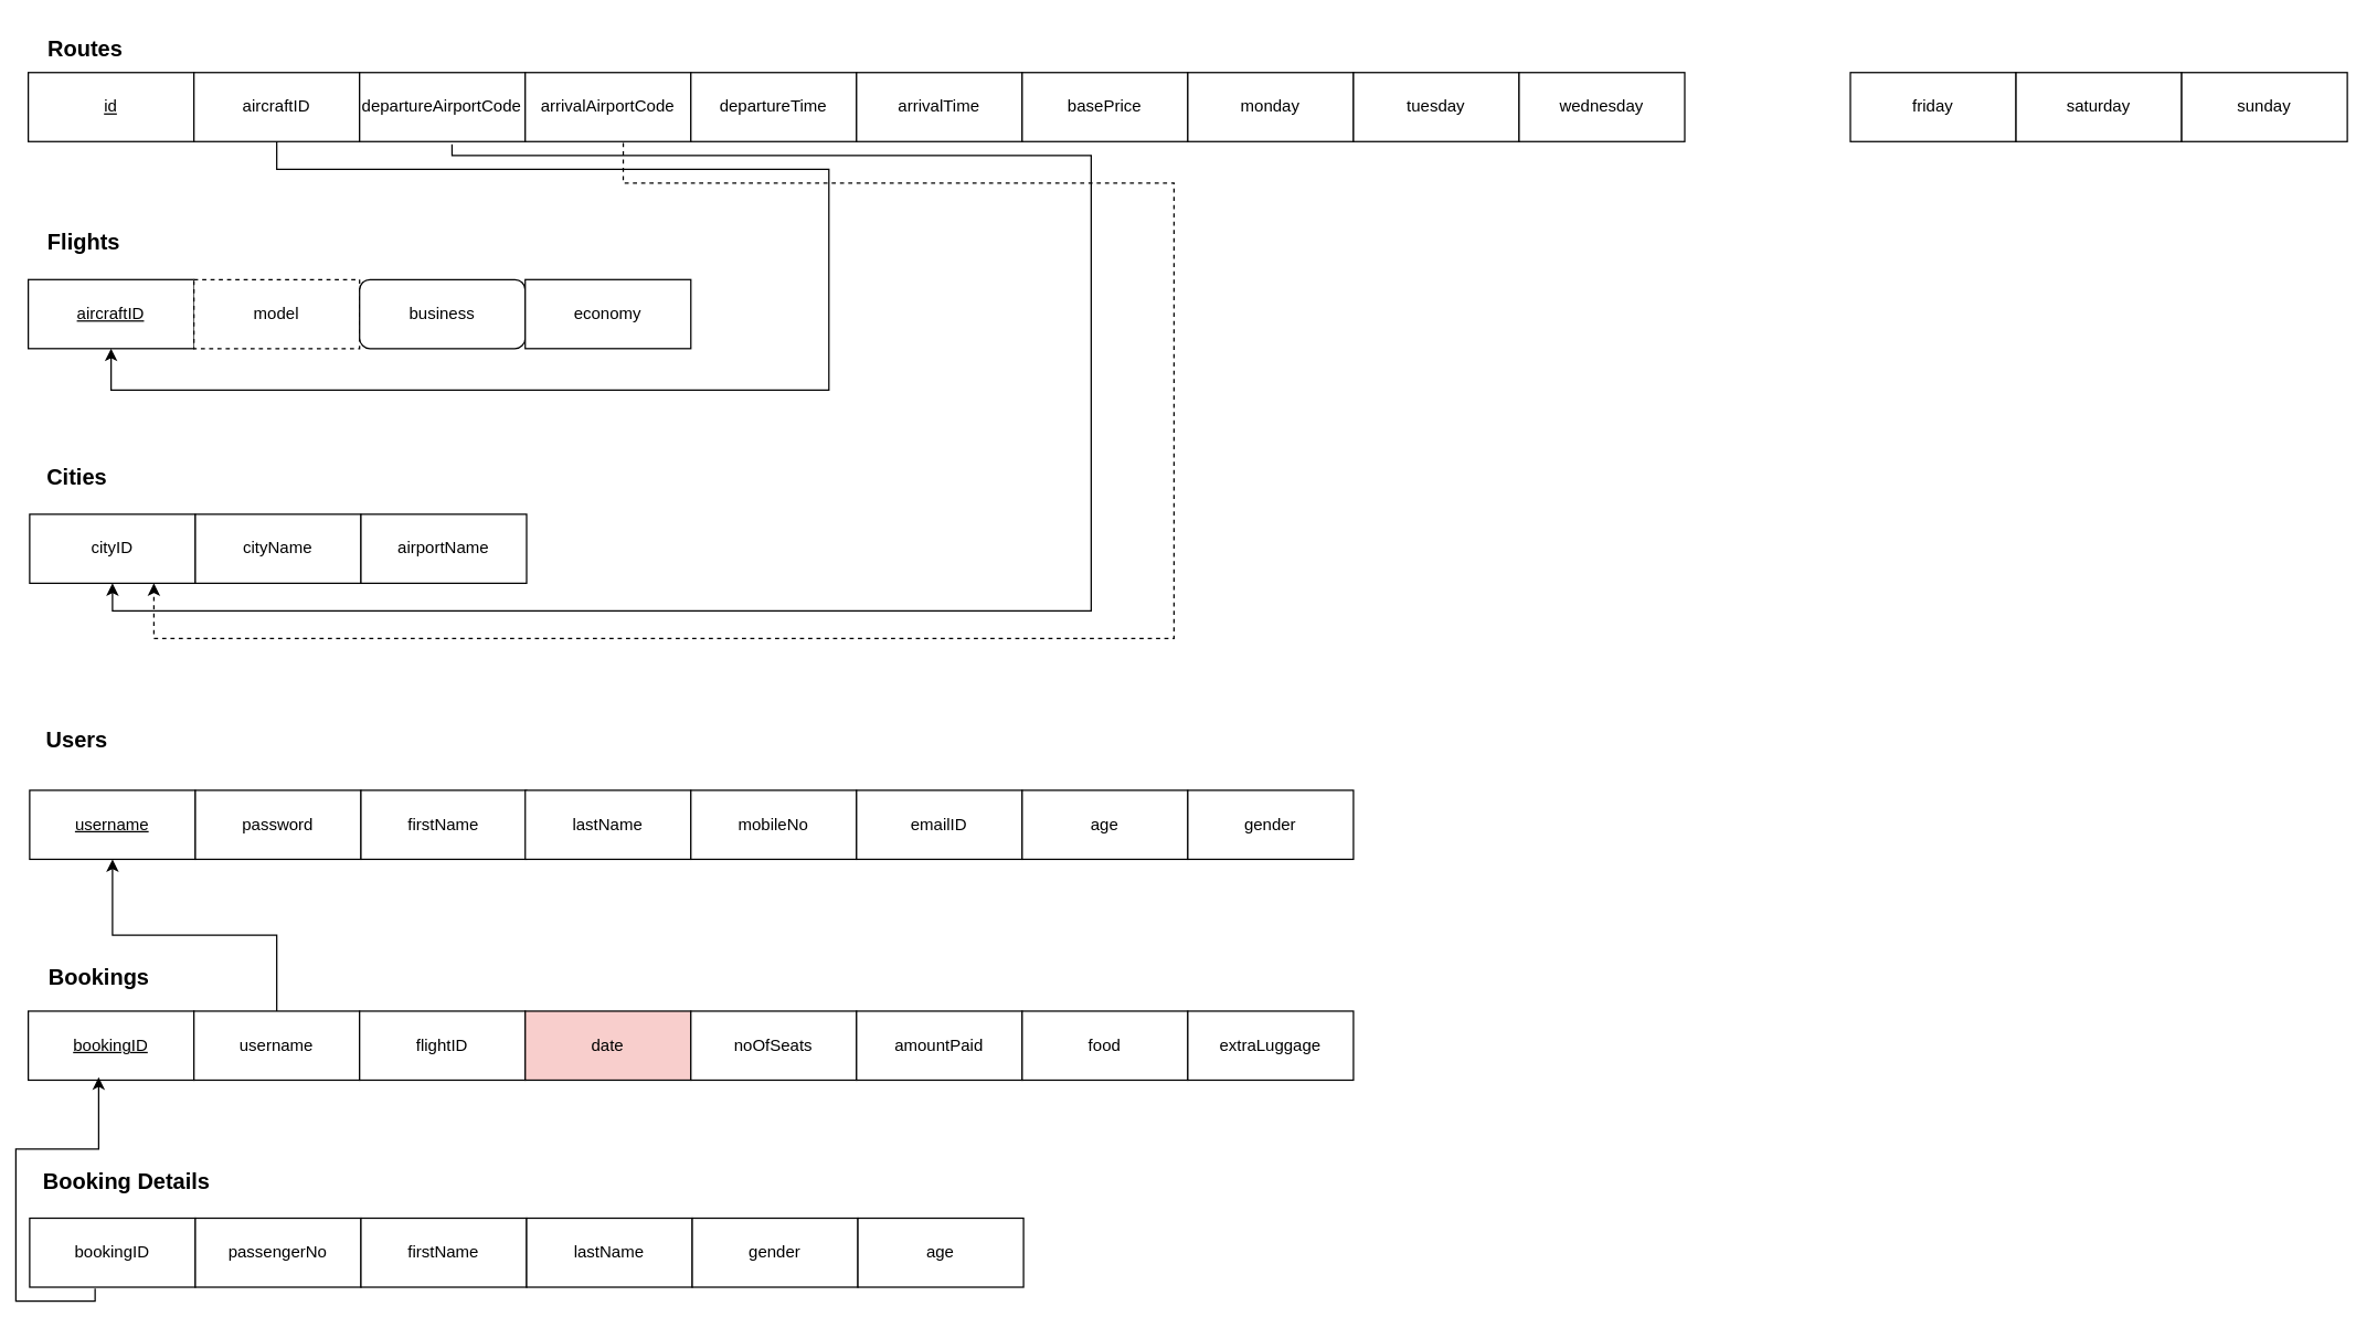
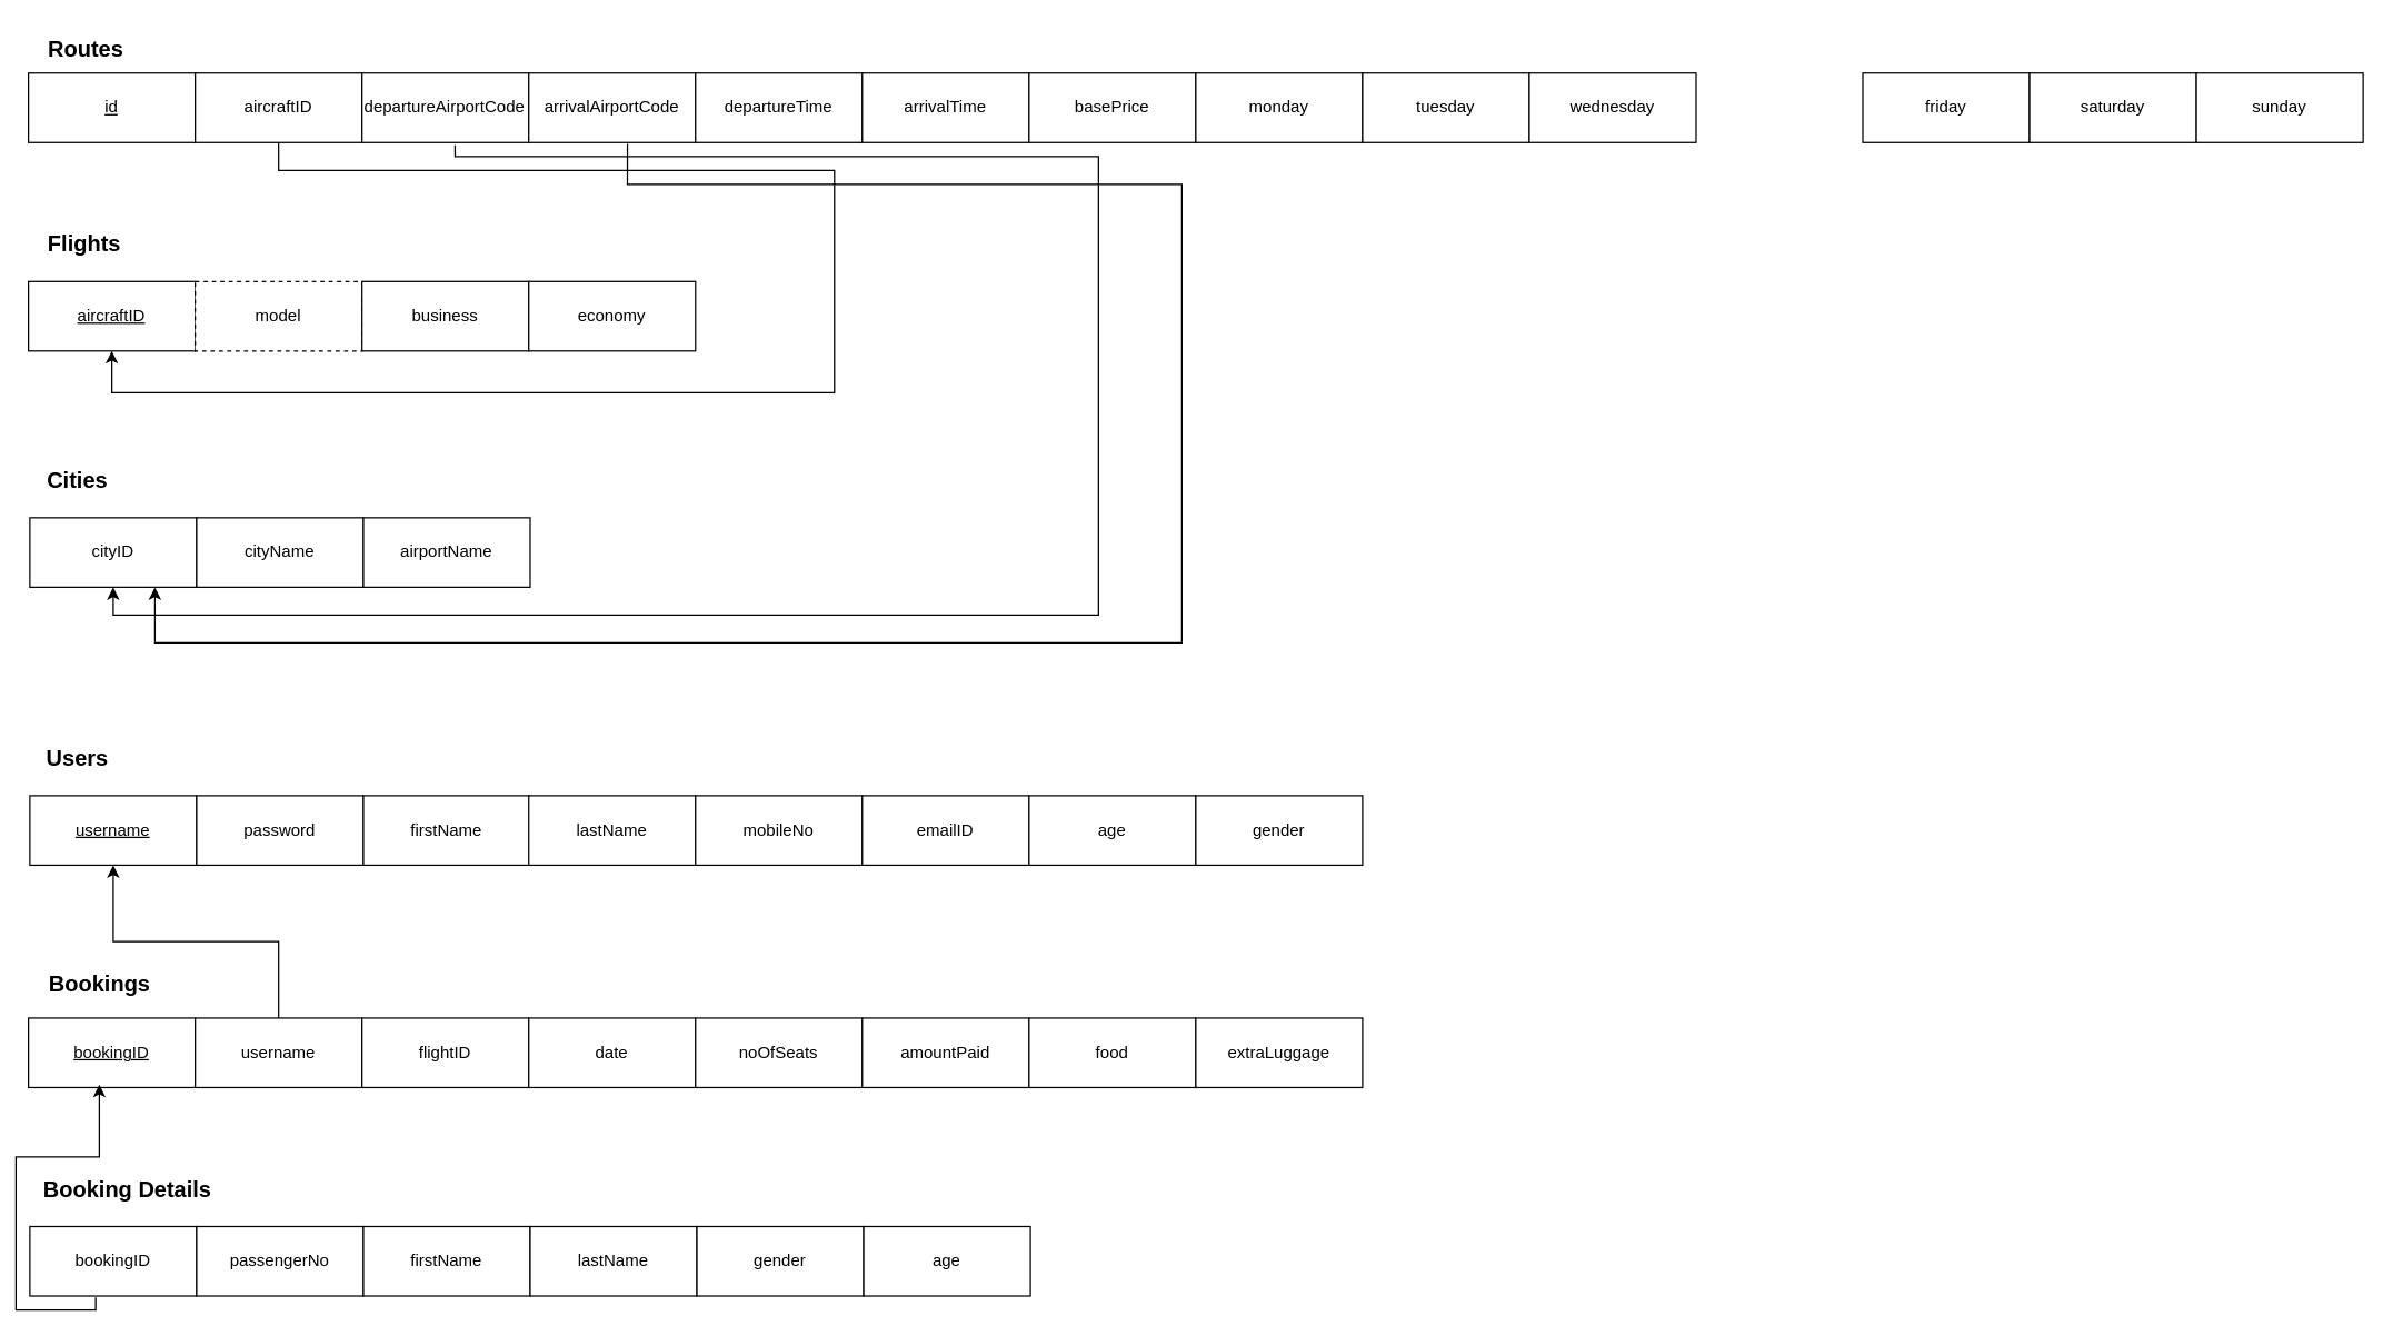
  <mxCell id="0" />
  <mxCell id="1" parent="0" />
  <mxCell id="2" value="&lt;u&gt;id&lt;/u&gt;" style="rounded=0;whiteSpace=wrap;html=1;" vertex="1" parent="1"><mxGeometry x="20" y="52" width="120" height="50" as="geometry" /></mxCell>
  <mxCell id="3" value="aircraftID" style="rounded=0;whiteSpace=wrap;html=1;" vertex="1" parent="1"><mxGeometry x="140" y="52" width="120" height="50" as="geometry" /></mxCell>
  <mxCell id="4" value="&lt;div align=&quot;left&quot;&gt;departureAirportCode&lt;span style=&quot;white-space: pre;&quot;&gt;&#09;&lt;/span&gt;&lt;/div&gt;" style="rounded=0;whiteSpace=wrap;html=1;align=left;" vertex="1" parent="1"><mxGeometry x="260" y="52" width="120" height="50" as="geometry" /></mxCell>
  <mxCell id="5" value="arrivalAirportCode" style="rounded=0;whiteSpace=wrap;html=1;" vertex="1" parent="1"><mxGeometry x="380" y="52" width="120" height="50" as="geometry" /></mxCell>
  <mxCell id="6" value="departureTime" style="rounded=0;whiteSpace=wrap;html=1;" vertex="1" parent="1"><mxGeometry x="500" y="52" width="120" height="50" as="geometry" /></mxCell>
  <mxCell id="7" value="arrivalTime" style="rounded=0;whiteSpace=wrap;html=1;" vertex="1" parent="1"><mxGeometry x="620" y="52" width="120" height="50" as="geometry" /></mxCell>
  <mxCell id="8" value="basePrice" style="rounded=0;whiteSpace=wrap;html=1;" vertex="1" parent="1"><mxGeometry x="740" y="52" width="120" height="50" as="geometry" /></mxCell>
  <mxCell id="9" value="monday" style="rounded=0;whiteSpace=wrap;html=1;" vertex="1" parent="1"><mxGeometry x="860" y="52" width="120" height="50" as="geometry" /></mxCell>
  <mxCell id="10" value="tuesday" style="rounded=0;whiteSpace=wrap;html=1;" vertex="1" parent="1"><mxGeometry x="980" y="52" width="120" height="50" as="geometry" /></mxCell>
  <mxCell id="11" value="wednesday" style="rounded=0;whiteSpace=wrap;html=1;" vertex="1" parent="1"><mxGeometry x="1100" y="52" width="120" height="50" as="geometry" /></mxCell>
  <mxCell id="12" value="friday" style="rounded=0;whiteSpace=wrap;html=1;" vertex="1" parent="1"><mxGeometry x="1340" y="52" width="120" height="50" as="geometry" /></mxCell>
  <mxCell id="13" value="saturday" style="rounded=0;whiteSpace=wrap;html=1;" vertex="1" parent="1"><mxGeometry x="1460" y="52" width="120" height="50" as="geometry" /></mxCell>
  <mxCell id="14" value="sunday" style="rounded=0;whiteSpace=wrap;html=1;" vertex="1" parent="1"><mxGeometry x="1580" y="52" width="120" height="50" as="geometry" /></mxCell>
  <mxCell id="15" value="&lt;b&gt;&lt;font style=&quot;font-size: 16px;&quot;&gt;Routes&lt;/font&gt;&lt;/b&gt;" style="text;html=1;align=center;verticalAlign=middle;resizable=0;points=[];autosize=1;strokeColor=none;fillColor=none;" vertex="1" parent="1"><mxGeometry x="21" y="20" width="80" height="30" as="geometry" /></mxCell>
  <mxCell id="16" value="&lt;u&gt;aircraftID&lt;/u&gt;" style="rounded=0;whiteSpace=wrap;html=1;" vertex="1" parent="1"><mxGeometry x="20" y="202" width="120" height="50" as="geometry" /></mxCell>
  <mxCell id="17" value="model" style="rounded=0;whiteSpace=wrap;html=1;dashed=1;" vertex="1" parent="1"><mxGeometry x="140" y="202" width="120" height="50" as="geometry" /></mxCell>
- <mxCell id="18" value="business" style="whiteSpace=wrap;html=1;rounded=1;" vertex="1" parent="1"><mxGeometry x="260" y="202" width="120" height="50" as="geometry" /></mxCell>
+ <mxCell id="18" value="business" style="rounded=0;whiteSpace=wrap;html=1;" vertex="1" parent="1"><mxGeometry x="260" y="202" width="120" height="50" as="geometry" /></mxCell>
  <mxCell id="19" value="economy" style="rounded=0;whiteSpace=wrap;html=1;" vertex="1" parent="1"><mxGeometry x="380" y="202" width="120" height="50" as="geometry" /></mxCell>
  <mxCell id="20" value="&lt;b&gt;&lt;font style=&quot;font-size: 16px;&quot;&gt;Flights&lt;/font&gt;&lt;/b&gt;" style="text;html=1;align=center;verticalAlign=middle;resizable=0;points=[];autosize=1;strokeColor=none;fillColor=none;" vertex="1" parent="1"><mxGeometry x="20" y="160" width="80" height="30" as="geometry" /></mxCell>
  <mxCell id="21" value="" style="endArrow=classic;html=1;rounded=0;exitX=0.5;exitY=1;exitDx=0;exitDy=0;entryX=0.5;entryY=1;entryDx=0;entryDy=0;edgeStyle=orthogonalEdgeStyle;elbow=vertical;" edge="1" parent="1" source="3" target="16"><mxGeometry width="50" height="50" relative="1" as="geometry"><mxPoint x="430" y="282" as="sourcePoint" /><mxPoint x="480" y="232" as="targetPoint" /><Array as="points"><mxPoint x="200" y="122" /><mxPoint x="600" y="122" /><mxPoint x="600" y="282" /><mxPoint x="80" y="282" /></Array></mxGeometry></mxCell>
  <mxCell id="22" value="cityID" style="rounded=0;whiteSpace=wrap;html=1;" vertex="1" parent="1"><mxGeometry x="21" y="372" width="120" height="50" as="geometry" /></mxCell>
  <mxCell id="23" value="cityName" style="rounded=0;whiteSpace=wrap;html=1;" vertex="1" parent="1"><mxGeometry x="141" y="372" width="120" height="50" as="geometry" /></mxCell>
  <mxCell id="24" value="airportName" style="rounded=0;whiteSpace=wrap;html=1;" vertex="1" parent="1"><mxGeometry x="261" y="372" width="120" height="50" as="geometry" /></mxCell>
  <mxCell id="25" value="" style="endArrow=classic;html=1;rounded=0;entryX=0.5;entryY=1;entryDx=0;entryDy=0;exitX=0.558;exitY=1.04;exitDx=0;exitDy=0;exitPerimeter=0;edgeStyle=orthogonalEdgeStyle;" edge="1" parent="1" source="4" target="22"><mxGeometry width="50" height="50" relative="1" as="geometry"><mxPoint x="50" y="492" as="sourcePoint" /><mxPoint x="100" y="442" as="targetPoint" /><Array as="points"><mxPoint x="327" y="112" /><mxPoint x="790" y="112" /><mxPoint x="790" y="442" /><mxPoint x="81" y="442" /></Array></mxGeometry></mxCell>
- <mxCell id="26" value="" style="endArrow=classic;html=1;rounded=0;entryX=0.75;entryY=1;entryDx=0;entryDy=0;edgeStyle=orthogonalEdgeStyle;exitX=0.592;exitY=1.02;exitDx=0;exitDy=0;exitPerimeter=0;dashed=1;" edge="1" parent="1" source="5" target="22"><mxGeometry width="50" height="50" relative="1" as="geometry"><mxPoint x="430" y="332" as="sourcePoint" /><mxPoint x="480" y="282" as="targetPoint" /><Array as="points"><mxPoint x="451" y="132" /><mxPoint x="850" y="132" /><mxPoint x="850" y="462" /><mxPoint x="111" y="462" /></Array></mxGeometry></mxCell>
+ <mxCell id="26" value="" style="endArrow=classic;html=1;rounded=0;entryX=0.75;entryY=1;entryDx=0;entryDy=0;edgeStyle=orthogonalEdgeStyle;exitX=0.592;exitY=1.02;exitDx=0;exitDy=0;exitPerimeter=0;" edge="1" parent="1" source="5" target="22"><mxGeometry width="50" height="50" relative="1" as="geometry"><mxPoint x="430" y="332" as="sourcePoint" /><mxPoint x="480" y="282" as="targetPoint" /><Array as="points"><mxPoint x="451" y="132" /><mxPoint x="850" y="132" /><mxPoint x="850" y="462" /><mxPoint x="111" y="462" /></Array></mxGeometry></mxCell>
  <mxCell id="27" value="&lt;b&gt;&lt;font style=&quot;font-size: 16px;&quot;&gt;Cities&lt;/font&gt;&lt;/b&gt;" style="text;html=1;align=center;verticalAlign=middle;resizable=0;points=[];autosize=1;strokeColor=none;fillColor=none;" vertex="1" parent="1"><mxGeometry x="20" y="330" width="70" height="30" as="geometry" /></mxCell>
  <mxCell id="28" value="&lt;u&gt;username&lt;/u&gt;" style="rounded=0;whiteSpace=wrap;html=1;" vertex="1" parent="1"><mxGeometry x="21" y="572" width="120" height="50" as="geometry" /></mxCell>
  <mxCell id="29" value="password" style="rounded=0;whiteSpace=wrap;html=1;" vertex="1" parent="1"><mxGeometry x="141" y="572" width="120" height="50" as="geometry" /></mxCell>
  <mxCell id="30" value="firstName" style="rounded=0;whiteSpace=wrap;html=1;" vertex="1" parent="1"><mxGeometry x="261" y="572" width="120" height="50" as="geometry" /></mxCell>
  <mxCell id="31" value="lastName" style="rounded=0;whiteSpace=wrap;html=1;" vertex="1" parent="1"><mxGeometry x="380" y="572" width="120" height="50" as="geometry" /></mxCell>
  <mxCell id="32" value="mobileNo" style="rounded=0;whiteSpace=wrap;html=1;" vertex="1" parent="1"><mxGeometry x="500" y="572" width="120" height="50" as="geometry" /></mxCell>
  <mxCell id="33" value="emailID" style="rounded=0;whiteSpace=wrap;html=1;" vertex="1" parent="1"><mxGeometry x="620" y="572" width="120" height="50" as="geometry" /></mxCell>
  <mxCell id="34" value="age" style="rounded=0;whiteSpace=wrap;html=1;" vertex="1" parent="1"><mxGeometry x="740" y="572" width="120" height="50" as="geometry" /></mxCell>
  <mxCell id="35" value="gender" style="rounded=0;whiteSpace=wrap;html=1;" vertex="1" parent="1"><mxGeometry x="860" y="572" width="120" height="50" as="geometry" /></mxCell>
- <mxCell id="36" value="&lt;b&gt;&lt;font style=&quot;font-size: 16px;&quot;&gt;Users&lt;/font&gt;&lt;/b&gt;" style="text;html=1;align=center;verticalAlign=middle;resizable=0;points=[];autosize=1;strokeColor=none;fillColor=none;" vertex="1" parent="1"><mxGeometry x="20" y="520" width="70" height="30" as="geometry" /></mxCell>
+ <mxCell id="36" value="&lt;b&gt;&lt;font style=&quot;font-size: 16px;&quot;&gt;Users&lt;/font&gt;&lt;/b&gt;" style="text;html=1;align=center;verticalAlign=middle;resizable=0;points=[];autosize=1;strokeColor=none;fillColor=none;" vertex="1" parent="1"><mxGeometry x="20" y="530" width="70" height="30" as="geometry" /></mxCell>
  <mxCell id="37" value="&lt;u&gt;bookingID&lt;/u&gt;" style="rounded=0;whiteSpace=wrap;html=1;" vertex="1" parent="1"><mxGeometry x="20" y="732" width="120" height="50" as="geometry" /></mxCell>
  <mxCell id="38" value="username" style="rounded=0;whiteSpace=wrap;html=1;" vertex="1" parent="1"><mxGeometry x="140" y="732" width="120" height="50" as="geometry" /></mxCell>
  <mxCell id="39" value="flightID" style="rounded=0;whiteSpace=wrap;html=1;" vertex="1" parent="1"><mxGeometry x="260" y="732" width="120" height="50" as="geometry" /></mxCell>
- <mxCell id="40" value="date" style="rounded=0;whiteSpace=wrap;html=1;fillColor=#f8cecc;" vertex="1" parent="1"><mxGeometry x="380" y="732" width="120" height="50" as="geometry" /></mxCell>
+ <mxCell id="40" value="date" style="rounded=0;whiteSpace=wrap;html=1;" vertex="1" parent="1"><mxGeometry x="380" y="732" width="120" height="50" as="geometry" /></mxCell>
  <mxCell id="41" value="noOfSeats" style="rounded=0;whiteSpace=wrap;html=1;" vertex="1" parent="1"><mxGeometry x="500" y="732" width="120" height="50" as="geometry" /></mxCell>
  <mxCell id="42" value="amountPaid" style="rounded=0;whiteSpace=wrap;html=1;" vertex="1" parent="1"><mxGeometry x="620" y="732" width="120" height="50" as="geometry" /></mxCell>
  <mxCell id="43" value="food" style="rounded=0;whiteSpace=wrap;html=1;" vertex="1" parent="1"><mxGeometry x="740" y="732" width="120" height="50" as="geometry" /></mxCell>
  <mxCell id="44" value="extraLuggage" style="rounded=0;whiteSpace=wrap;html=1;" vertex="1" parent="1"><mxGeometry x="860" y="732" width="120" height="50" as="geometry" /></mxCell>
  <mxCell id="45" value="&lt;b&gt;&lt;font style=&quot;font-size: 16px;&quot;&gt;Bookings&lt;/font&gt;&lt;/b&gt;" style="text;html=1;align=center;verticalAlign=middle;resizable=0;points=[];autosize=1;strokeColor=none;fillColor=none;" vertex="1" parent="1"><mxGeometry x="21" y="692" width="100" height="30" as="geometry" /></mxCell>
  <mxCell id="46" value="" style="endArrow=classic;html=1;rounded=0;exitX=0.5;exitY=0;exitDx=0;exitDy=0;exitPerimeter=0;entryX=0.5;entryY=1;entryDx=0;entryDy=0;edgeStyle=orthogonalEdgeStyle;" edge="1" parent="1" source="38" target="28"><mxGeometry width="50" height="50" relative="1" as="geometry"><mxPoint x="200" y="722" as="sourcePoint" /><mxPoint x="250" y="672" as="targetPoint" /></mxGeometry></mxCell>
  <mxCell id="47" value="bookingID" style="rounded=0;whiteSpace=wrap;html=1;" vertex="1" parent="1"><mxGeometry x="21" y="882" width="120" height="50" as="geometry" /></mxCell>
  <mxCell id="48" value="passengerNo" style="rounded=0;whiteSpace=wrap;html=1;" vertex="1" parent="1"><mxGeometry x="141" y="882" width="120" height="50" as="geometry" /></mxCell>
  <mxCell id="49" value="firstName" style="rounded=0;whiteSpace=wrap;html=1;" vertex="1" parent="1"><mxGeometry x="261" y="882" width="120" height="50" as="geometry" /></mxCell>
  <mxCell id="50" value="lastName" style="rounded=0;whiteSpace=wrap;html=1;" vertex="1" parent="1"><mxGeometry x="381" y="882" width="120" height="50" as="geometry" /></mxCell>
  <mxCell id="51" value="gender" style="rounded=0;whiteSpace=wrap;html=1;" vertex="1" parent="1"><mxGeometry x="501" y="882" width="120" height="50" as="geometry" /></mxCell>
  <mxCell id="52" value="age" style="rounded=0;whiteSpace=wrap;html=1;" vertex="1" parent="1"><mxGeometry x="621" y="882" width="120" height="50" as="geometry" /></mxCell>
  <mxCell id="53" value="&lt;b style=&quot;font-size: 16px;&quot;&gt;Booking Details&lt;br&gt;&lt;/b&gt;" style="text;html=1;align=center;verticalAlign=middle;resizable=0;points=[];autosize=1;strokeColor=none;fillColor=none;" vertex="1" parent="1"><mxGeometry x="21" y="840" width="140" height="30" as="geometry" /></mxCell>
  <mxCell id="54" value="" style="endArrow=classic;html=1;rounded=0;exitX=0.395;exitY=1.019;exitDx=0;exitDy=0;exitPerimeter=0;entryX=0.425;entryY=0.958;entryDx=0;entryDy=0;entryPerimeter=0;edgeStyle=orthogonalEdgeStyle;" edge="1" parent="1" source="47" target="37"><mxGeometry width="50" height="50" relative="1" as="geometry"><mxPoint x="40" y="1002" as="sourcePoint" /><mxPoint x="90" y="952" as="targetPoint" /></mxGeometry></mxCell>
